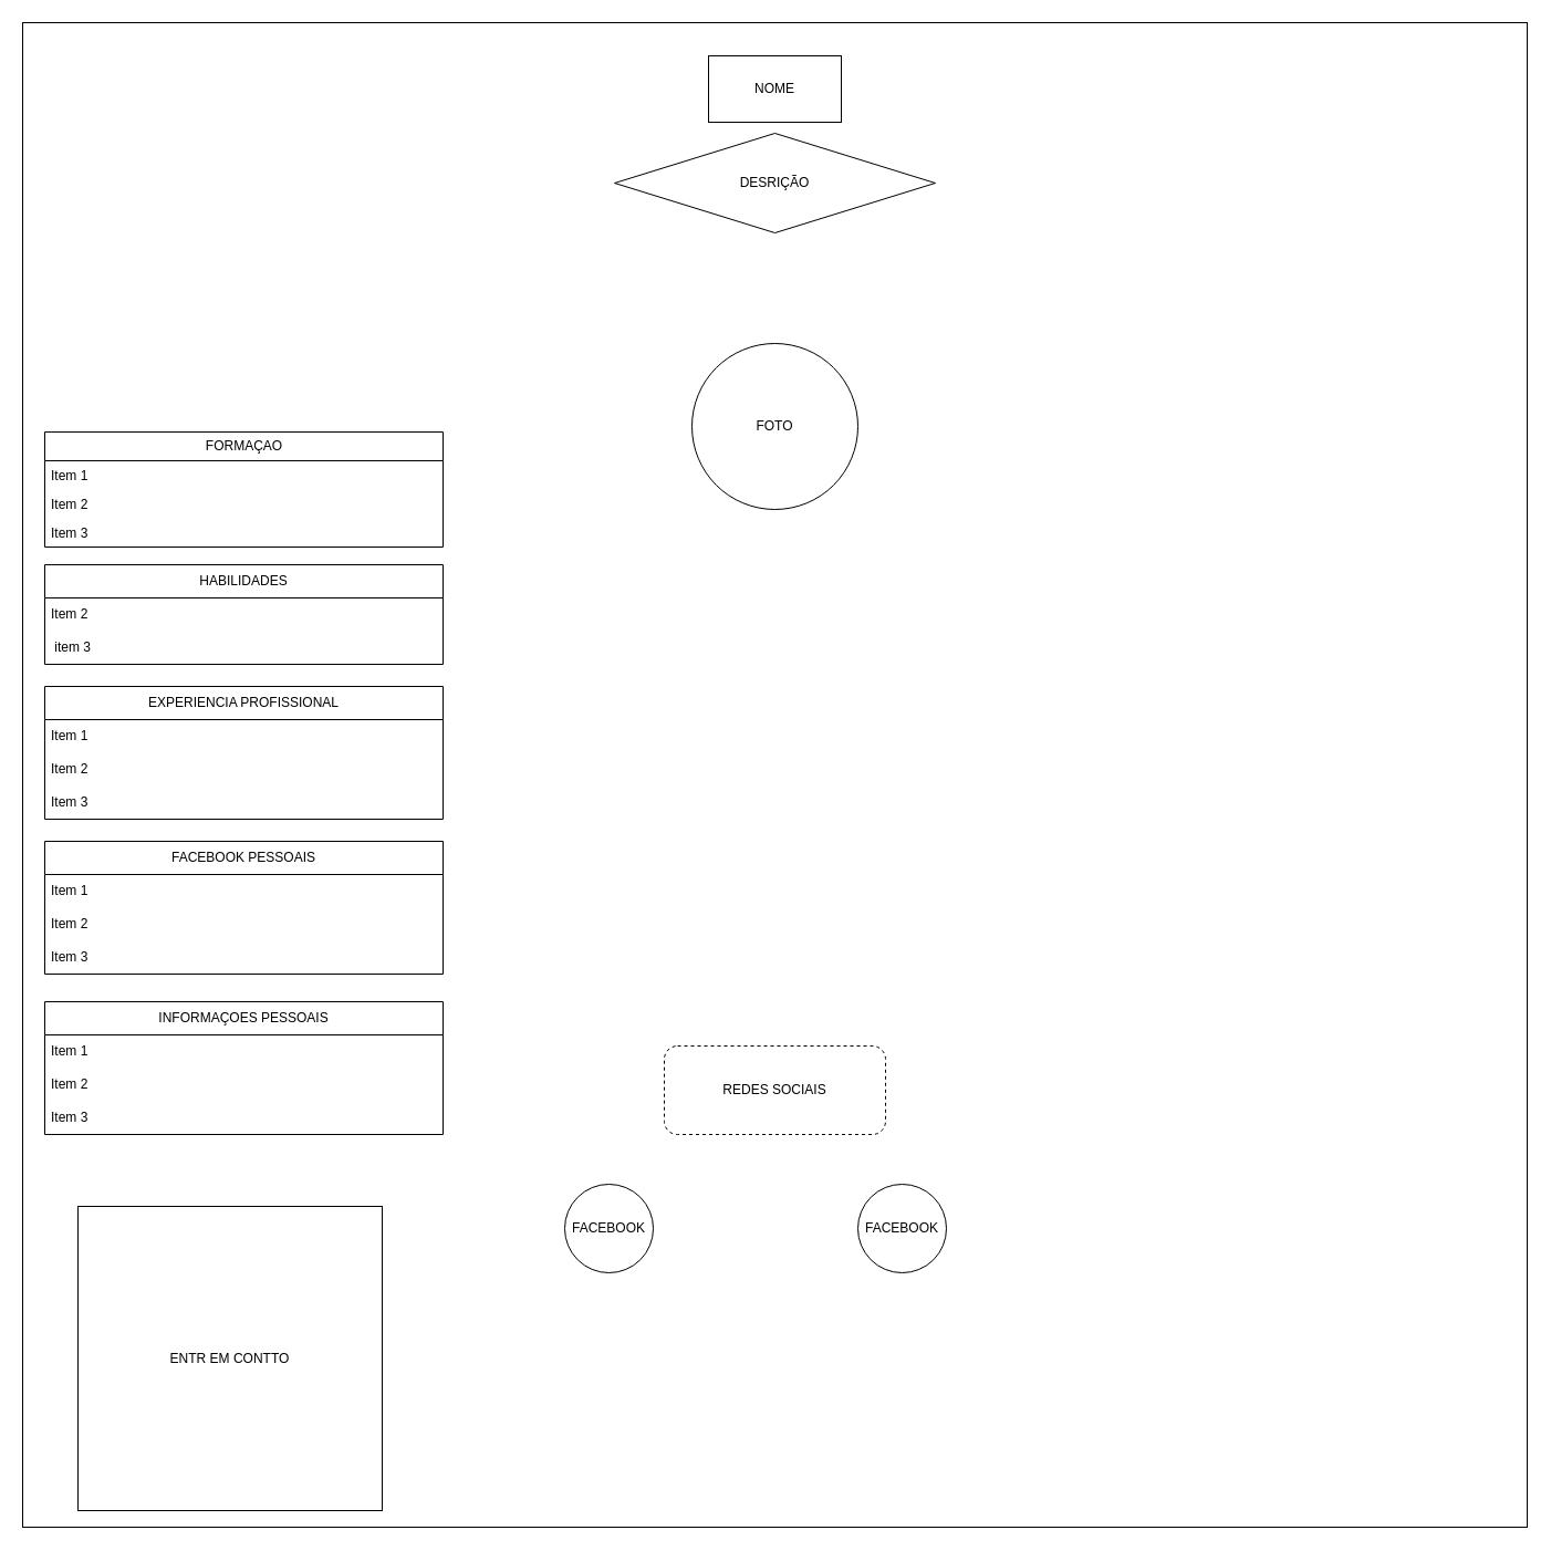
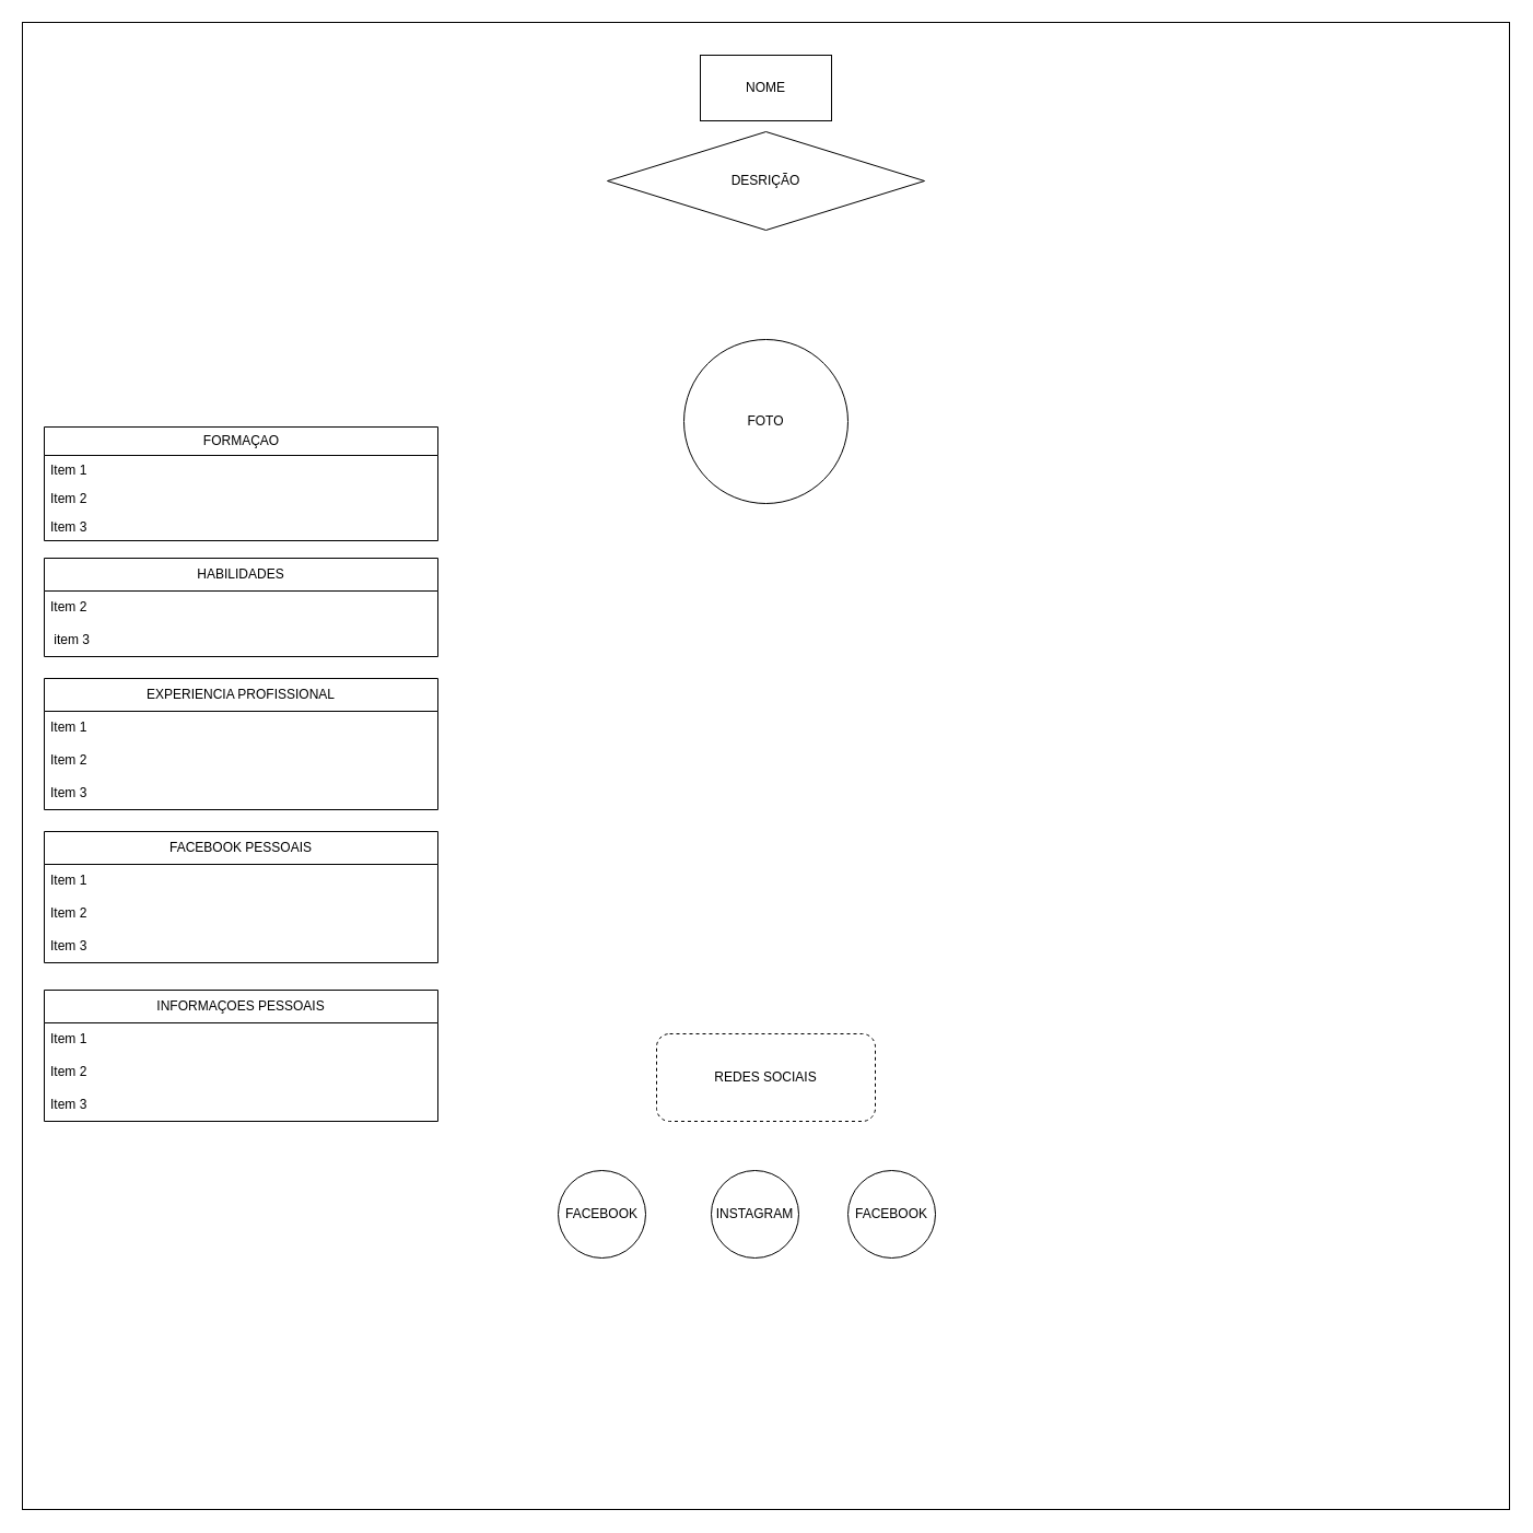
  <mxCell id="0" />
  <mxCell id="1" parent="0" />
  <mxCell id="2" value="" style="whiteSpace=wrap;html=1;aspect=fixed;" vertex="1" parent="1"><mxGeometry x="20" y="20" width="1360" height="1360" as="geometry" /></mxCell>
  <mxCell id="3" value="DESRIÇÃO" style="rhombus;whiteSpace=wrap;html=1;" vertex="1" parent="1"><mxGeometry x="555" y="120" width="290" height="90" as="geometry" /></mxCell>
  <mxCell id="4" value="NOME" style="rounded=0;whiteSpace=wrap;html=1;" vertex="1" parent="1"><mxGeometry x="640" y="50" width="120" height="60" as="geometry" /></mxCell>
  <mxCell id="5" value="FOTO" style="ellipse;whiteSpace=wrap;html=1;aspect=fixed;" vertex="1" parent="1"><mxGeometry x="625" y="310" width="150" height="150" as="geometry" /></mxCell>
  <mxCell id="6" value="FORMAÇAO" style="swimlane;fontStyle=0;childLayout=stackLayout;horizontal=1;startSize=26;fillColor=none;horizontalStack=0;resizeParent=1;resizeParentMax=0;resizeLast=0;collapsible=1;marginBottom=0;html=1;" vertex="1" parent="1"><mxGeometry x="40" y="390" width="360" height="104" as="geometry" /></mxCell>
  <mxCell id="7" value="Item 1" style="text;strokeColor=none;fillColor=none;align=left;verticalAlign=top;spacingLeft=4;spacingRight=4;overflow=hidden;rotatable=0;points=[[0,0.5],[1,0.5]];portConstraint=eastwest;whiteSpace=wrap;html=1;" vertex="1" parent="6"><mxGeometry y="26" width="360" height="26" as="geometry" /></mxCell>
  <mxCell id="8" value="Item 2" style="text;strokeColor=none;fillColor=none;align=left;verticalAlign=top;spacingLeft=4;spacingRight=4;overflow=hidden;rotatable=0;points=[[0,0.5],[1,0.5]];portConstraint=eastwest;whiteSpace=wrap;html=1;" vertex="1" parent="6"><mxGeometry y="52" width="360" height="26" as="geometry" /></mxCell>
  <mxCell id="9" value="Item 3" style="text;strokeColor=none;fillColor=none;align=left;verticalAlign=top;spacingLeft=4;spacingRight=4;overflow=hidden;rotatable=0;points=[[0,0.5],[1,0.5]];portConstraint=eastwest;whiteSpace=wrap;html=1;" vertex="1" parent="6"><mxGeometry y="78" width="360" height="26" as="geometry" /></mxCell>
  <mxCell id="10" value="HABILIDADES" style="swimlane;fontStyle=0;childLayout=stackLayout;horizontal=1;startSize=30;horizontalStack=0;resizeParent=1;resizeParentMax=0;resizeLast=0;collapsible=1;marginBottom=0;whiteSpace=wrap;html=1;" vertex="1" parent="1"><mxGeometry x="40" y="510" width="360" height="90" as="geometry" /></mxCell>
  <mxCell id="11" value="Item 2" style="text;strokeColor=none;fillColor=none;align=left;verticalAlign=middle;spacingLeft=4;spacingRight=4;overflow=hidden;points=[[0,0.5],[1,0.5]];portConstraint=eastwest;rotatable=0;whiteSpace=wrap;html=1;" vertex="1" parent="10"><mxGeometry y="30" width="360" height="30" as="geometry" /></mxCell>
  <mxCell id="12" value="&amp;nbsp;item 3" style="text;strokeColor=none;fillColor=none;align=left;verticalAlign=middle;spacingLeft=4;spacingRight=4;overflow=hidden;points=[[0,0.5],[1,0.5]];portConstraint=eastwest;rotatable=0;whiteSpace=wrap;html=1;" vertex="1" parent="10"><mxGeometry y="60" width="360" height="30" as="geometry" /></mxCell>
  <mxCell id="13" value="EXPERIENCIA PROFISSIONAL" style="swimlane;fontStyle=0;childLayout=stackLayout;horizontal=1;startSize=30;horizontalStack=0;resizeParent=1;resizeParentMax=0;resizeLast=0;collapsible=1;marginBottom=0;whiteSpace=wrap;html=1;" vertex="1" parent="1"><mxGeometry x="40" y="620" width="360" height="120" as="geometry" /></mxCell>
  <mxCell id="14" value="Item 1" style="text;strokeColor=none;fillColor=none;align=left;verticalAlign=middle;spacingLeft=4;spacingRight=4;overflow=hidden;points=[[0,0.5],[1,0.5]];portConstraint=eastwest;rotatable=0;whiteSpace=wrap;html=1;" vertex="1" parent="13"><mxGeometry y="30" width="360" height="30" as="geometry" /></mxCell>
  <mxCell id="15" value="Item 2" style="text;strokeColor=none;fillColor=none;align=left;verticalAlign=middle;spacingLeft=4;spacingRight=4;overflow=hidden;points=[[0,0.5],[1,0.5]];portConstraint=eastwest;rotatable=0;whiteSpace=wrap;html=1;" vertex="1" parent="13"><mxGeometry y="60" width="360" height="30" as="geometry" /></mxCell>
  <mxCell id="16" value="Item 3" style="text;strokeColor=none;fillColor=none;align=left;verticalAlign=middle;spacingLeft=4;spacingRight=4;overflow=hidden;points=[[0,0.5],[1,0.5]];portConstraint=eastwest;rotatable=0;whiteSpace=wrap;html=1;" vertex="1" parent="13"><mxGeometry y="90" width="360" height="30" as="geometry" /></mxCell>
  <mxCell id="17" value="FACEBOOK PESSOAIS" style="swimlane;fontStyle=0;childLayout=stackLayout;horizontal=1;startSize=30;horizontalStack=0;resizeParent=1;resizeParentMax=0;resizeLast=0;collapsible=1;marginBottom=0;whiteSpace=wrap;html=1;" vertex="1" parent="1"><mxGeometry x="40" y="760" width="360" height="120" as="geometry" /></mxCell>
  <mxCell id="18" value="Item 1" style="text;strokeColor=none;fillColor=none;align=left;verticalAlign=middle;spacingLeft=4;spacingRight=4;overflow=hidden;points=[[0,0.5],[1,0.5]];portConstraint=eastwest;rotatable=0;whiteSpace=wrap;html=1;" vertex="1" parent="17"><mxGeometry y="30" width="360" height="30" as="geometry" /></mxCell>
  <mxCell id="19" value="Item 2" style="text;strokeColor=none;fillColor=none;align=left;verticalAlign=middle;spacingLeft=4;spacingRight=4;overflow=hidden;points=[[0,0.5],[1,0.5]];portConstraint=eastwest;rotatable=0;whiteSpace=wrap;html=1;" vertex="1" parent="17"><mxGeometry y="60" width="360" height="30" as="geometry" /></mxCell>
  <mxCell id="20" value="Item 3" style="text;strokeColor=none;fillColor=none;align=left;verticalAlign=middle;spacingLeft=4;spacingRight=4;overflow=hidden;points=[[0,0.5],[1,0.5]];portConstraint=eastwest;rotatable=0;whiteSpace=wrap;html=1;" vertex="1" parent="17"><mxGeometry y="90" width="360" height="30" as="geometry" /></mxCell>
  <mxCell id="21" value="INFORMAÇOES PESSOAIS" style="swimlane;fontStyle=0;childLayout=stackLayout;horizontal=1;startSize=30;horizontalStack=0;resizeParent=1;resizeParentMax=0;resizeLast=0;collapsible=1;marginBottom=0;whiteSpace=wrap;html=1;" vertex="1" parent="1"><mxGeometry x="40" y="905" width="360" height="120" as="geometry" /></mxCell>
  <mxCell id="22" value="Item 1" style="text;strokeColor=none;fillColor=none;align=left;verticalAlign=middle;spacingLeft=4;spacingRight=4;overflow=hidden;points=[[0,0.5],[1,0.5]];portConstraint=eastwest;rotatable=0;whiteSpace=wrap;html=1;" vertex="1" parent="21"><mxGeometry y="30" width="360" height="30" as="geometry" /></mxCell>
  <mxCell id="23" value="Item 2" style="text;strokeColor=none;fillColor=none;align=left;verticalAlign=middle;spacingLeft=4;spacingRight=4;overflow=hidden;points=[[0,0.5],[1,0.5]];portConstraint=eastwest;rotatable=0;whiteSpace=wrap;html=1;" vertex="1" parent="21"><mxGeometry y="60" width="360" height="30" as="geometry" /></mxCell>
  <mxCell id="24" value="Item 3" style="text;strokeColor=none;fillColor=none;align=left;verticalAlign=middle;spacingLeft=4;spacingRight=4;overflow=hidden;points=[[0,0.5],[1,0.5]];portConstraint=eastwest;rotatable=0;whiteSpace=wrap;html=1;" vertex="1" parent="21"><mxGeometry y="90" width="360" height="30" as="geometry" /></mxCell>
  <mxCell id="25" value="REDES SOCIAIS" style="rounded=1;whiteSpace=wrap;html=1;dashed=1;" vertex="1" parent="1"><mxGeometry x="600" y="945" width="200" height="80" as="geometry" /></mxCell>
  <mxCell id="26" value="FACEBOOK" style="ellipse;whiteSpace=wrap;html=1;aspect=fixed;" vertex="1" parent="1"><mxGeometry x="510" y="1070" width="80" height="80" as="geometry" /></mxCell>
+ <mxCell id="27" value="INSTAGRAM" style="ellipse;whiteSpace=wrap;html=1;aspect=fixed;" vertex="1" parent="1"><mxGeometry x="650" y="1070" width="80" height="80" as="geometry" /></mxCell>
  <mxCell id="28" value="FACEBOOK" style="ellipse;whiteSpace=wrap;html=1;aspect=fixed;" vertex="1" parent="1"><mxGeometry x="775" y="1070" width="80" height="80" as="geometry" /></mxCell>
- <mxCell id="29" value="ENTR EM CONTTO" style="whiteSpace=wrap;html=1;aspect=fixed;" vertex="1" parent="1"><mxGeometry x="70" y="1090" width="275" height="275" as="geometry" /></mxCell>
